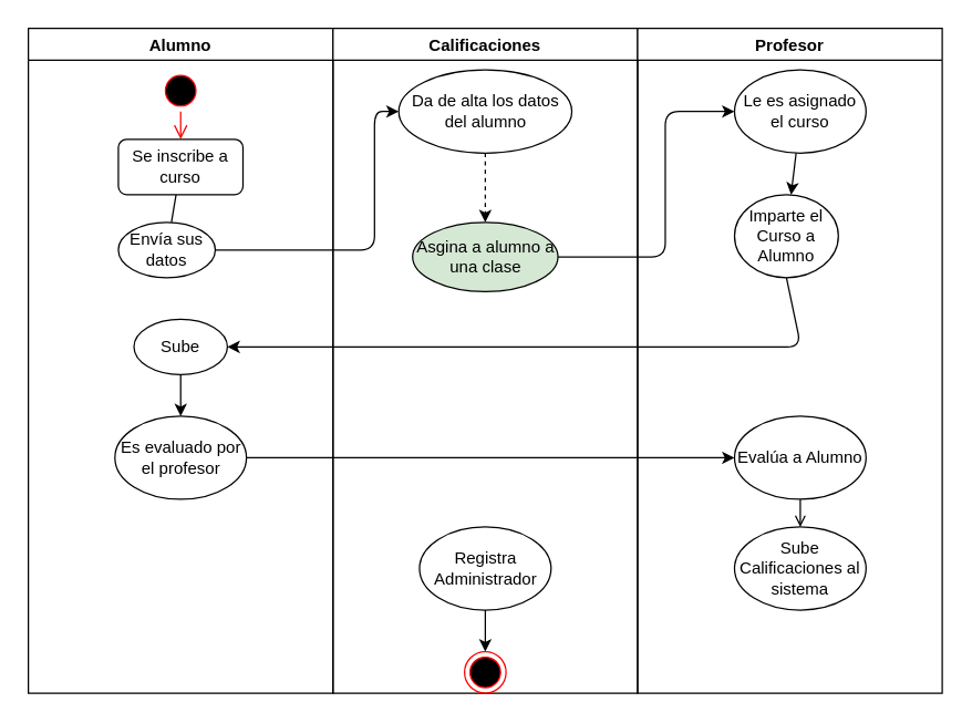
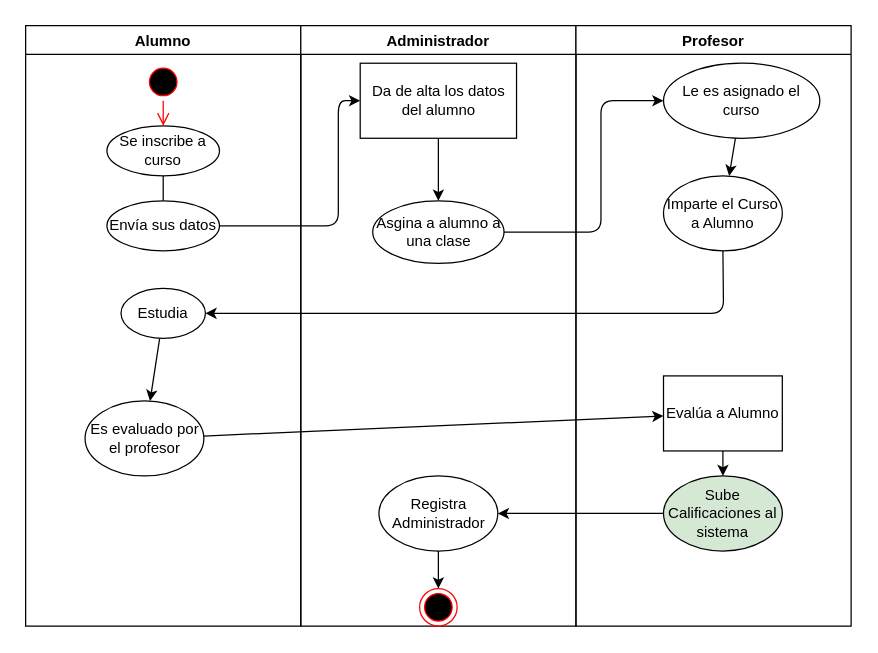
  <mxCell id="0" />
  <mxCell id="1" parent="0" />
  <mxCell id="2" value="Alumno" style="swimlane;" parent="1" vertex="1"><mxGeometry x="20" y="20" width="220" height="480" as="geometry" /></mxCell>
  <mxCell id="3" value="" style="ellipse;html=1;shape=startState;fillColor=#000000;strokeColor=#ff0000;" parent="2" vertex="1"><mxGeometry x="95" y="30" width="30" height="30" as="geometry" /></mxCell>
  <mxCell id="4" value="" style="edgeStyle=orthogonalEdgeStyle;html=1;verticalAlign=bottom;endArrow=open;endSize=8;strokeColor=#ff0000;" parent="2" source="3" edge="1"><mxGeometry relative="1" as="geometry"><mxPoint x="110" y="80" as="targetPoint" /></mxGeometry></mxCell>
  <mxCell id="5" value="" style="edgeStyle=none;html=1;endArrow=none;" parent="2" source="6" target="7" edge="1"><mxGeometry relative="1" as="geometry" /></mxCell>
- <mxCell id="6" value="Se inscribe a curso" style="whiteSpace=wrap;html=1;rounded=1;" parent="2" vertex="1"><mxGeometry x="65" y="80" width="90" height="40" as="geometry" /></mxCell>
- <mxCell id="7" value="Envía sus datos" style="ellipse;whiteSpace=wrap;html=1;" parent="2" vertex="1"><mxGeometry x="65" y="140" width="70" height="40" as="geometry" /></mxCell>
+ <mxCell id="6" value="Se inscribe a curso" style="ellipse;whiteSpace=wrap;html=1;" parent="2" vertex="1"><mxGeometry x="65" y="80" width="90" height="40" as="geometry" /></mxCell>
+ <mxCell id="7" value="Envía sus datos" style="ellipse;whiteSpace=wrap;html=1;" parent="2" vertex="1"><mxGeometry x="65" y="140" width="90" height="40" as="geometry" /></mxCell>
  <mxCell id="8" value="" style="edgeStyle=none;html=1;" parent="2" source="9" target="10" edge="1"><mxGeometry relative="1" as="geometry" /></mxCell>
- <mxCell id="9" value="Sube" style="ellipse;whiteSpace=wrap;html=1;" parent="2" vertex="1"><mxGeometry x="76.25" y="210" width="67.5" height="40" as="geometry" /></mxCell>
- <mxCell id="10" value="Es evaluado por el profesor" style="ellipse;whiteSpace=wrap;html=1;" parent="2" vertex="1"><mxGeometry x="62.5" y="280" width="95" height="60" as="geometry" /></mxCell>
- <mxCell id="11" value="Calificaciones" style="swimlane;" parent="1" vertex="1"><mxGeometry x="240" y="20" width="220" height="480" as="geometry" /></mxCell>
- <mxCell id="12" value="" style="edgeStyle=none;html=1;dashed=1;" parent="11" source="13" target="14" edge="1"><mxGeometry relative="1" as="geometry" /></mxCell>
- <mxCell id="13" value="Da de alta los datos del alumno" style="ellipse;whiteSpace=wrap;html=1;" parent="11" vertex="1"><mxGeometry x="47.5" y="30" width="125" height="60" as="geometry" /></mxCell>
- <mxCell id="14" value="Asgina a alumno a una clase" style="ellipse;whiteSpace=wrap;html=1;fillColor=#d5e8d4;" parent="11" vertex="1"><mxGeometry x="57.5" y="140" width="105" height="50" as="geometry" /></mxCell>
+ <mxCell id="9" value="Estudia" style="ellipse;whiteSpace=wrap;html=1;" parent="2" vertex="1"><mxGeometry x="76.25" y="210" width="67.5" height="40" as="geometry" /></mxCell>
+ <mxCell id="10" value="Es evaluado por el profesor" style="ellipse;whiteSpace=wrap;html=1;" parent="2" vertex="1"><mxGeometry x="47.5" y="300" width="95" height="60" as="geometry" /></mxCell>
+ <mxCell id="11" value="Administrador" style="swimlane;" parent="1" vertex="1"><mxGeometry x="240" y="20" width="220" height="480" as="geometry" /></mxCell>
+ <mxCell id="12" value="" style="edgeStyle=none;html=1;" parent="11" source="13" target="14" edge="1"><mxGeometry relative="1" as="geometry" /></mxCell>
+ <mxCell id="13" value="Da de alta los datos del alumno" style="whiteSpace=wrap;html=1;rounded=0;" parent="11" vertex="1"><mxGeometry x="47.5" y="30" width="125" height="60" as="geometry" /></mxCell>
+ <mxCell id="14" value="Asgina a alumno a una clase" style="ellipse;whiteSpace=wrap;html=1;" parent="11" vertex="1"><mxGeometry x="57.5" y="140" width="105" height="50" as="geometry" /></mxCell>
  <mxCell id="15" value="" style="edgeStyle=none;html=1;" parent="11" source="16" target="17" edge="1"><mxGeometry relative="1" as="geometry" /></mxCell>
  <mxCell id="16" value="Registra Administrador" style="ellipse;whiteSpace=wrap;html=1;" parent="11" vertex="1"><mxGeometry x="62.5" y="360" width="95" height="60" as="geometry" /></mxCell>
  <mxCell id="17" value="" style="ellipse;html=1;shape=endState;fillColor=#000000;strokeColor=#ff0000;" parent="11" vertex="1"><mxGeometry x="95" y="450" width="30" height="30" as="geometry" /></mxCell>
  <mxCell id="18" value="Profesor" style="swimlane;" parent="1" vertex="1"><mxGeometry x="460" y="20" width="220" height="480" as="geometry" /></mxCell>
  <mxCell id="19" value="" style="edgeStyle=none;html=1;" parent="18" source="20" target="21" edge="1"><mxGeometry relative="1" as="geometry" /></mxCell>
- <mxCell id="20" value="Le es asignado el curso" style="ellipse;whiteSpace=wrap;html=1;" parent="18" vertex="1"><mxGeometry x="70" y="30" width="95" height="60" as="geometry" /></mxCell>
- <mxCell id="21" value="Imparte el Curso a Alumno" style="ellipse;whiteSpace=wrap;html=1;" parent="18" vertex="1"><mxGeometry x="70" y="120" width="75" height="60" as="geometry" /></mxCell>
- <mxCell id="22" value="" style="edgeStyle=none;html=1;endArrow=open;" parent="18" source="23" target="24" edge="1"><mxGeometry relative="1" as="geometry" /></mxCell>
- <mxCell id="23" value="Evalúa a Alumno" style="ellipse;whiteSpace=wrap;html=1;" parent="18" vertex="1"><mxGeometry x="70" y="280" width="95" height="60" as="geometry" /></mxCell>
- <mxCell id="24" value="Sube Calificaciones al sistema" style="ellipse;whiteSpace=wrap;html=1;" parent="18" vertex="1"><mxGeometry x="70" y="360" width="95" height="60" as="geometry" /></mxCell>
+ <mxCell id="20" value="Le es asignado el curso" style="ellipse;whiteSpace=wrap;html=1;" parent="18" vertex="1"><mxGeometry x="70" y="30" width="125" height="60" as="geometry" /></mxCell>
+ <mxCell id="21" value="Imparte el Curso a Alumno" style="ellipse;whiteSpace=wrap;html=1;" parent="18" vertex="1"><mxGeometry x="70" y="120" width="95" height="60" as="geometry" /></mxCell>
+ <mxCell id="22" value="" style="edgeStyle=none;html=1;" parent="18" source="23" target="24" edge="1"><mxGeometry relative="1" as="geometry" /></mxCell>
+ <mxCell id="23" value="Evalúa a Alumno" style="whiteSpace=wrap;html=1;rounded=0;" parent="18" vertex="1"><mxGeometry x="70" y="280" width="95" height="60" as="geometry" /></mxCell>
+ <mxCell id="24" value="Sube Calificaciones al sistema" style="ellipse;whiteSpace=wrap;html=1;fillColor=#d5e8d4;" parent="18" vertex="1"><mxGeometry x="70" y="360" width="95" height="60" as="geometry" /></mxCell>
  <mxCell id="25" value="" style="edgeStyle=none;html=1;entryX=0;entryY=0.5;entryDx=0;entryDy=0;" parent="1" source="7" target="13" edge="1"><mxGeometry relative="1" as="geometry"><Array as="points"><mxPoint x="270" y="180" /><mxPoint x="270" y="80" /></Array></mxGeometry></mxCell>
  <mxCell id="26" value="" style="edgeStyle=none;html=1;" parent="1" source="14" target="20" edge="1"><mxGeometry relative="1" as="geometry"><Array as="points"><mxPoint x="480" y="185" /><mxPoint x="480" y="80" /></Array></mxGeometry></mxCell>
  <mxCell id="27" value="" style="edgeStyle=none;html=1;exitX=0.5;exitY=1;exitDx=0;exitDy=0;" parent="1" source="21" target="9" edge="1"><mxGeometry relative="1" as="geometry"><mxPoint x="410" y="330" as="sourcePoint" /><Array as="points"><mxPoint x="578" y="250" /></Array></mxGeometry></mxCell>
  <mxCell id="28" value="" style="edgeStyle=none;html=1;" parent="1" source="10" target="23" edge="1"><mxGeometry relative="1" as="geometry" /></mxCell>
+ <mxCell id="29" value="" style="edgeStyle=none;html=1;" parent="1" source="24" target="16" edge="1"><mxGeometry relative="1" as="geometry" /></mxCell>
